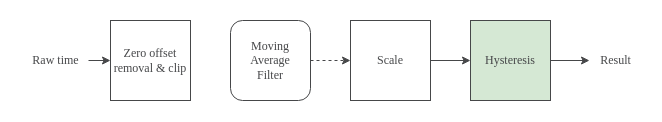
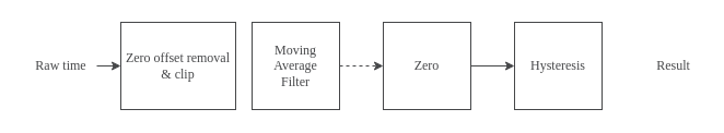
  <mxCell id="0" />
  <mxCell id="1" parent="0" />
- <mxCell id="2" value="Zero offset removal &amp;amp; clip" style="whiteSpace=wrap;html=1;aspect=fixed;strokeColor=#464749;fontFamily=Arial Nova Light;fontColor=#464749;fillColor=#FFFFFF;" parent="1" vertex="1"><mxGeometry x="110" y="20" width="80" height="80" as="geometry" /></mxCell>
+ <mxCell id="2" value="Zero offset removal &amp;amp; clip" style="whiteSpace=wrap;html=1;aspect=fixed;strokeColor=#464749;fontFamily=Arial Nova Light;fontColor=#464749;fillColor=#FFFFFF;" parent="1" vertex="1"><mxGeometry x="110" y="20" width="105" height="80" as="geometry" /></mxCell>
  <mxCell id="3" style="edgeStyle=Arial Nova Light;rounded=1;orthogonalLoop=1;jettySize=auto;html=1;exitX=1;exitY=0.5;exitDx=0;exitDy=0;strokeColor=#464749;fontFamily=Arial Nova Light;fontColor=#464749;fillColor=#FFFFFF;dashed=1;" parent="1" source="4" target="6" edge="1"><mxGeometry relative="1" as="geometry" /></mxCell>
- <mxCell id="4" value="Moving Average&lt;br&gt;Filter" style="whiteSpace=wrap;html=1;aspect=fixed;strokeColor=#464749;fontFamily=Arial Nova Light;fontColor=#464749;fillColor=#FFFFFF;rounded=1;" parent="1" vertex="1"><mxGeometry x="230" y="20" width="80" height="80" as="geometry" /></mxCell>
+ <mxCell id="4" value="Moving Average&lt;br&gt;Filter" style="whiteSpace=wrap;html=1;aspect=fixed;strokeColor=#464749;fontFamily=Arial Nova Light;fontColor=#464749;fillColor=#FFFFFF;" parent="1" vertex="1"><mxGeometry x="230" y="20" width="80" height="80" as="geometry" /></mxCell>
  <mxCell id="5" style="edgeStyle=Arial Nova Light;rounded=1;orthogonalLoop=1;jettySize=auto;html=1;exitX=1;exitY=0.5;exitDx=0;exitDy=0;entryX=0;entryY=0.5;entryDx=0;entryDy=0;strokeColor=#464749;fontFamily=Arial Nova Light;fontColor=#464749;fillColor=#FFFFFF;" parent="1" source="6" edge="1"><mxGeometry relative="1" as="geometry"><mxPoint x="470" y="60" as="targetPoint" /></mxGeometry></mxCell>
- <mxCell id="6" value="Scale" style="whiteSpace=wrap;html=1;aspect=fixed;strokeColor=#464749;fontFamily=Arial Nova Light;fontColor=#464749;fillColor=#FFFFFF;" parent="1" vertex="1"><mxGeometry x="350" y="20" width="80" height="80" as="geometry" /></mxCell>
- <mxCell id="7" value="Hysteresis" style="whiteSpace=wrap;html=1;aspect=fixed;strokeColor=#464749;fontFamily=Arial Nova Light;fontColor=#464749;fillColor=#d5e8d4;" parent="1" vertex="1"><mxGeometry x="470" y="20" width="80" height="80" as="geometry" /></mxCell>
+ <mxCell id="6" value="Zero" style="whiteSpace=wrap;html=1;aspect=fixed;strokeColor=#464749;fontFamily=Arial Nova Light;fontColor=#464749;fillColor=#FFFFFF;" parent="1" vertex="1"><mxGeometry x="350" y="20" width="80" height="80" as="geometry" /></mxCell>
+ <mxCell id="7" value="Hysteresis" style="whiteSpace=wrap;html=1;aspect=fixed;strokeColor=#464749;fontFamily=Arial Nova Light;fontColor=#464749;fillColor=#FFFFFF;" parent="1" vertex="1"><mxGeometry x="470" y="20" width="80" height="80" as="geometry" /></mxCell>
  <mxCell id="8" value="Result" style="text;html=1;align=center;verticalAlign=middle;resizable=0;points=[];autosize=1;strokeColor=none;fillColor=none;fontFamily=Arial Nova Light;fontColor=#464749;" parent="1" vertex="1"><mxGeometry x="590" y="45" width="50" height="30" as="geometry" /></mxCell>
  <mxCell id="9" value="Raw time" style="text;html=1;align=center;verticalAlign=middle;resizable=0;points=[];autosize=1;strokeColor=none;fillColor=none;fontFamily=Arial Nova Light;fontColor=#464749;" parent="1" vertex="1"><mxGeometry x="20" y="45" width="70" height="30" as="geometry" /></mxCell>
  <mxCell id="10" value="" style="endArrow=classic;html=1;rounded=1;strokeColor=#464749;fontFamily=Arial Nova Light;fontColor=#464749;fillColor=#FFFFFF;entryX=0;entryY=0.5;entryDx=0;entryDy=0;" parent="1" target="2" edge="1"><mxGeometry width="50" height="50" relative="1" as="geometry"><mxPoint x="88" y="60" as="sourcePoint" /><mxPoint x="430" y="310" as="targetPoint" /></mxGeometry></mxCell>
- <mxCell id="11" style="edgeStyle=Arial Nova Light;rounded=1;orthogonalLoop=1;jettySize=auto;html=1;exitX=1;exitY=0.5;exitDx=0;exitDy=0;entryX=-0.02;entryY=0.5;entryDx=0;entryDy=0;entryPerimeter=0;strokeColor=#464749;fontFamily=Arial Nova Light;fontColor=#464749;fillColor=#FFFFFF;" parent="1" source="7" target="8" edge="1"><mxGeometry relative="1" as="geometry" /></mxCell>
